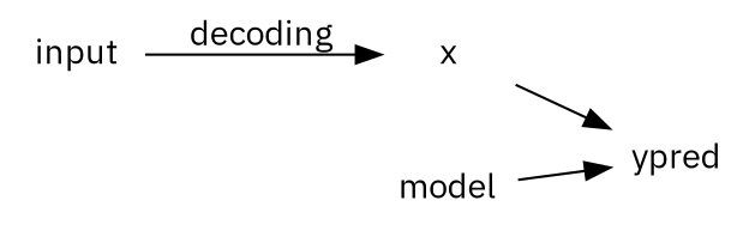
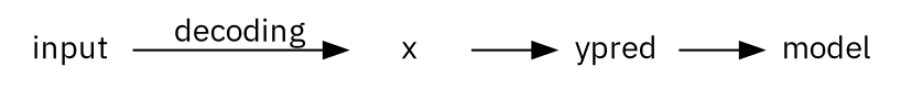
  digraph {
    fontname="IBM Plex Sans"
    rankdir=LR
    node [fontname="IBM Plex Sans" shape=none]
    edge [fontname="IBM Plex Sans"]
    input
    x
    ypred
    model
    input -> x [label=decoding]
    x -> ypred
-   model -> ypred
+   ypred -> model
  }
